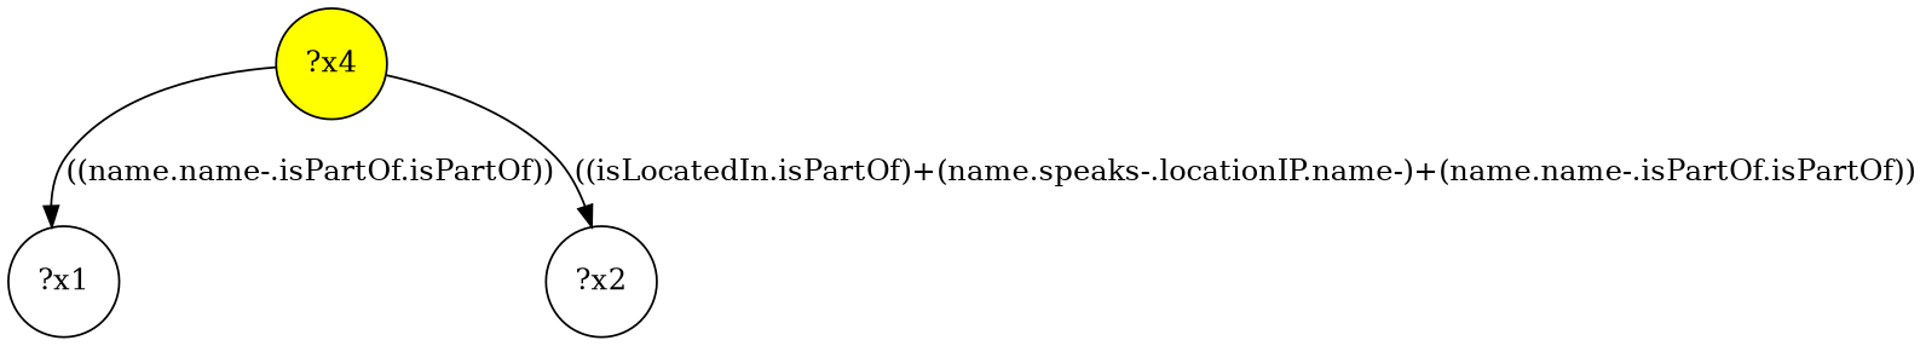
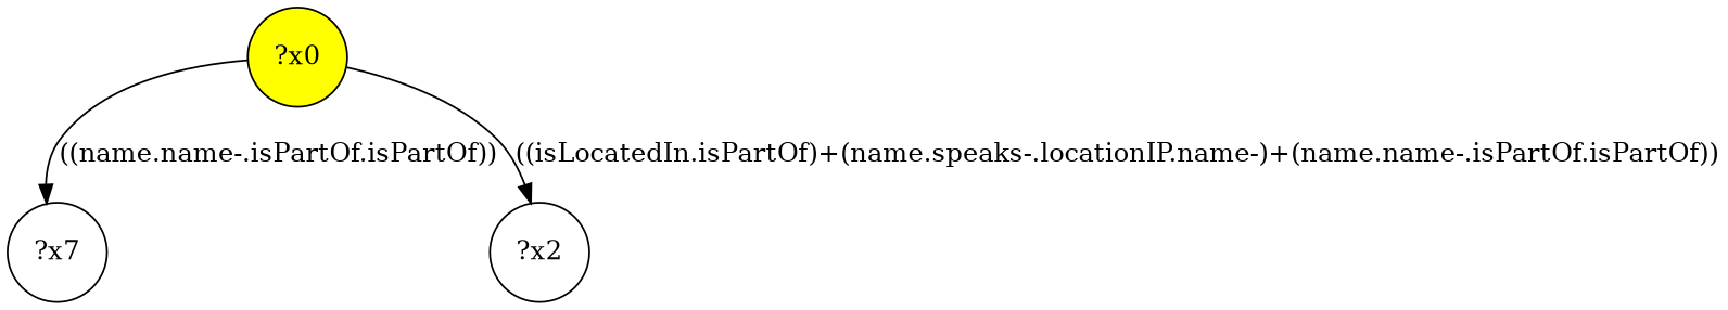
  digraph {
    node [shape=circle]
-   n1 [fillcolor=yellow label="?x4" style="filled,"]
-   n2 [label="?x1"]
+   n1 [fillcolor=yellow label="?x0" style="filled,"]
+   n2 [label="?x7"]
    n3 [label="?x2"]
    n1 -> n2 [label="((name.name-.isPartOf.isPartOf))"]
    n1 -> n3 [label="((isLocatedIn.isPartOf)+(name.speaks-.locationIP.name-)+(name.name-.isPartOf.isPartOf))"]
  }
